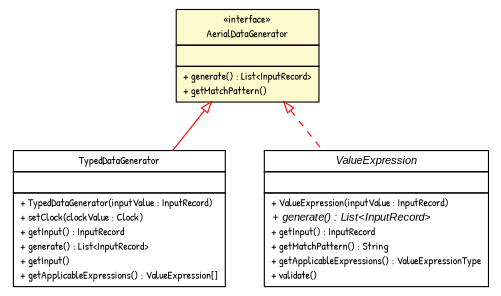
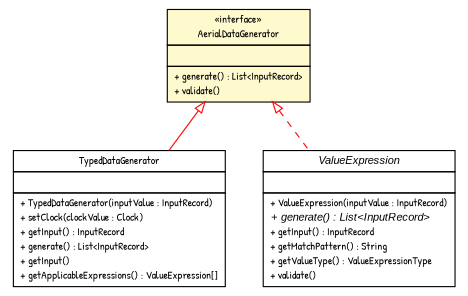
  digraph {
    fontname="Patrick Hand"
    nodesep=0.25
    ranksep=0.5
    node [fontcolor=black fontname="Patrick Hand" fontsize=10.0 shape=plaintext]
    edge [arrowtail=empty color=red dir=back fontname="Patrick Hand" fontsize=10 headport=p labelfontname=arial labelfontsize=10 tailport=p]
-   n1 [label=<<table title="com.github.mkolisnyk.aerial.AerialDataGenerator" border="0" cellborder="1" cellspacing="0" cellpadding="2" port="p" bgcolor="lemonChiffon" href="./AerialDataGenerator.html"> 		<tr><td><table border="0" cellspacing="0" cellpadding="1"> <tr><td align="center" balign="center"> &#171;interface&#187; </td></tr> <tr><td align="center" balign="center"> AerialDataGenerator </td></tr> 		</table></td></tr> 		<tr><td><table border="0" cellspacing="0" cellpadding="1"> <tr><td align="left" balign="left">  </td></tr> 		</table></td></tr> 		<tr><td><table border="0" cellspacing="0" cellpadding="1"> <tr><td align="left" balign="left"> + generate() : List&lt;InputRecord&gt; </td></tr> <tr><td align="left" balign="left"> + getMatchPattern() </td></tr> 		</table></td></tr> 		</table>>]
+   n1 [label=<<table title="com.github.mkolisnyk.aerial.AerialDataGenerator" border="0" cellborder="1" cellspacing="0" cellpadding="2" port="p" bgcolor="lemonChiffon" href="./AerialDataGenerator.html"> 		<tr><td><table border="0" cellspacing="0" cellpadding="1"> <tr><td align="center" balign="center"> &#171;interface&#187; </td></tr> <tr><td align="center" balign="center"> AerialDataGenerator </td></tr> 		</table></td></tr> 		<tr><td><table border="0" cellspacing="0" cellpadding="1"> <tr><td align="left" balign="left">  </td></tr> 		</table></td></tr> 		<tr><td><table border="0" cellspacing="0" cellpadding="1"> <tr><td align="left" balign="left"> + generate() : List&lt;InputRecord&gt; </td></tr> <tr><td align="left" balign="left"> + validate() </td></tr> 		</table></td></tr> 		</table>>]
    n2 [label=<<table title="com.github.mkolisnyk.aerial.datagenerators.TypedDataGenerator" border="0" cellborder="1" cellspacing="0" cellpadding="2" port="p" href="./datagenerators/TypedDataGenerator.html"> 		<tr><td><table border="0" cellspacing="0" cellpadding="1"> <tr><td align="center" balign="center"> TypedDataGenerator </td></tr> 		</table></td></tr> 		<tr><td><table border="0" cellspacing="0" cellpadding="1"> <tr><td align="left" balign="left">  </td></tr> 		</table></td></tr> 		<tr><td><table border="0" cellspacing="0" cellpadding="1"> <tr><td align="left" balign="left"> + TypedDataGenerator(inputValue : InputRecord) </td></tr> <tr><td align="left" balign="left"> + setClock(clockValue : Clock) </td></tr> <tr><td align="left" balign="left"> + getInput() : InputRecord </td></tr> <tr><td align="left" balign="left"> + generate() : List&lt;InputRecord&gt; </td></tr> <tr><td align="left" balign="left"> + getInput() </td></tr> <tr><td align="left" balign="left"> + getApplicableExpressions() : ValueExpression[] </td></tr> 		</table></td></tr> 		</table>>]
-   n3 [label=<<table title="com.github.mkolisnyk.aerial.expressions.ValueExpression" border="0" cellborder="1" cellspacing="0" cellpadding="2" port="p" href="./expressions/ValueExpression.html"> 		<tr><td><table border="0" cellspacing="0" cellpadding="1"> <tr><td align="center" balign="center"><font face="arial italic"> ValueExpression </font></td></tr> 		</table></td></tr> 		<tr><td><table border="0" cellspacing="0" cellpadding="1"> <tr><td align="left" balign="left">  </td></tr> 		</table></td></tr> 		<tr><td><table border="0" cellspacing="0" cellpadding="1"> <tr><td align="left" balign="left"> + ValueExpression(inputValue : InputRecord) </td></tr> <tr><td align="left" balign="left"><font face="arial italic" point-size="10.0"> + generate() : List&lt;InputRecord&gt; </font></td></tr> <tr><td align="left" balign="left"> + getInput() : InputRecord </td></tr> <tr><td align="left" balign="left"> + getMatchPattern() : String </td></tr> <tr><td align="left" balign="left"> + getApplicableExpressions() : ValueExpressionType </td></tr> <tr><td align="left" balign="left"> + validate() </td></tr> 		</table></td></tr> 		</table>>]
+   n3 [label=<<table title="com.github.mkolisnyk.aerial.expressions.ValueExpression" border="0" cellborder="1" cellspacing="0" cellpadding="2" port="p" href="./expressions/ValueExpression.html"> 		<tr><td><table border="0" cellspacing="0" cellpadding="1"> <tr><td align="center" balign="center"><font face="arial italic"> ValueExpression </font></td></tr> 		</table></td></tr> 		<tr><td><table border="0" cellspacing="0" cellpadding="1"> <tr><td align="left" balign="left">  </td></tr> 		</table></td></tr> 		<tr><td><table border="0" cellspacing="0" cellpadding="1"> <tr><td align="left" balign="left"> + ValueExpression(inputValue : InputRecord) </td></tr> <tr><td align="left" balign="left"><font face="arial italic" point-size="10.0"> + generate() : List&lt;InputRecord&gt; </font></td></tr> <tr><td align="left" balign="left"> + getInput() : InputRecord </td></tr> <tr><td align="left" balign="left"> + getMatchPattern() : String </td></tr> <tr><td align="left" balign="left"> + getValueType() : ValueExpressionType </td></tr> <tr><td align="left" balign="left"> + validate() </td></tr> 		</table></td></tr> 		</table>>]
    n1 -> n2 [style=solid]
    n1 -> n3 [style=dashed]
  }
